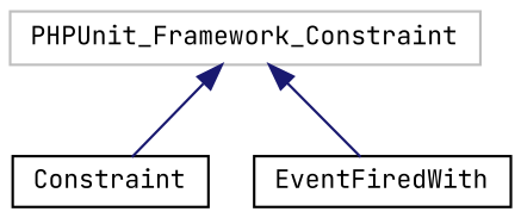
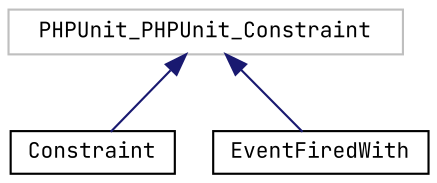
  digraph {
    fontname="JetBrains Mono"
    rankdir=TB
    node [color=black fillcolor=white fontname="JetBrains Mono" fontsize=10 shape=record style=filled]
    edge [color=midnightblue dir=back fontname="JetBrains Mono" fontsize=10 labelfontname=Helvetica labelfontsize=10 style=solid]
-   n1 [color=grey75 height=0.2 label=PHPUnit_Framework_Constraint width=0.4]
+   n1 [color=grey75 height=0.2 label=PHPUnit_PHPUnit_Constraint width=0.4]
    n2 [height=0.2 label=Constraint width=0.4]
    n3 [height=0.2 label=EventFiredWith width=0.4]
    n1 -> n2
    n1 -> n3
  }
